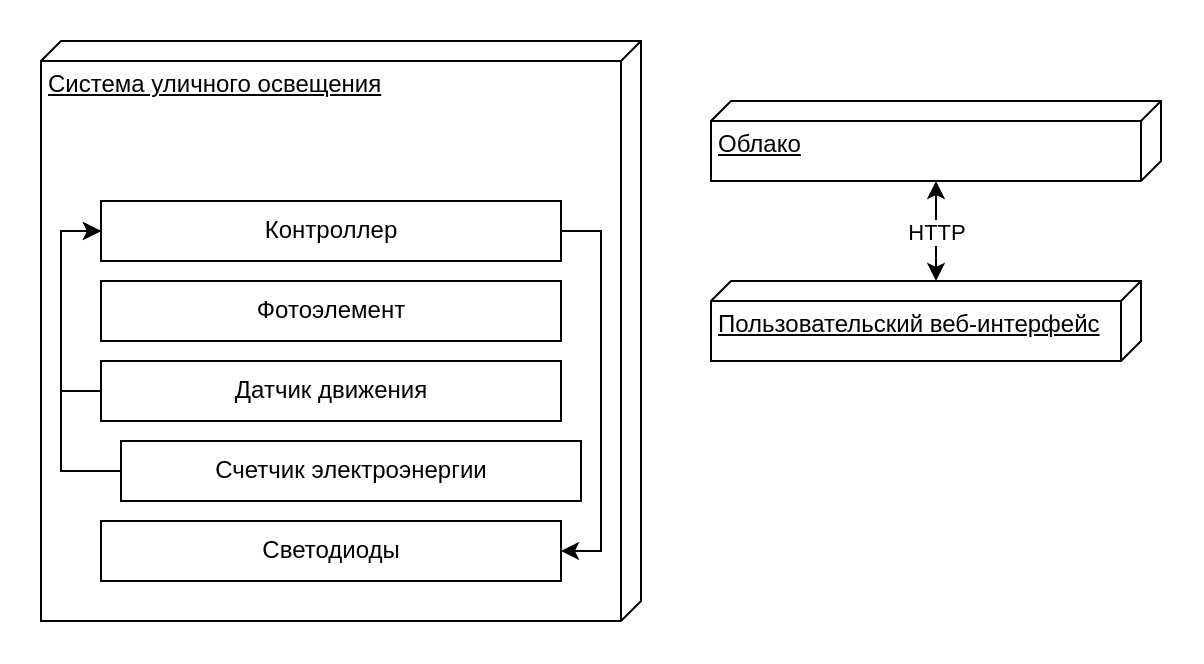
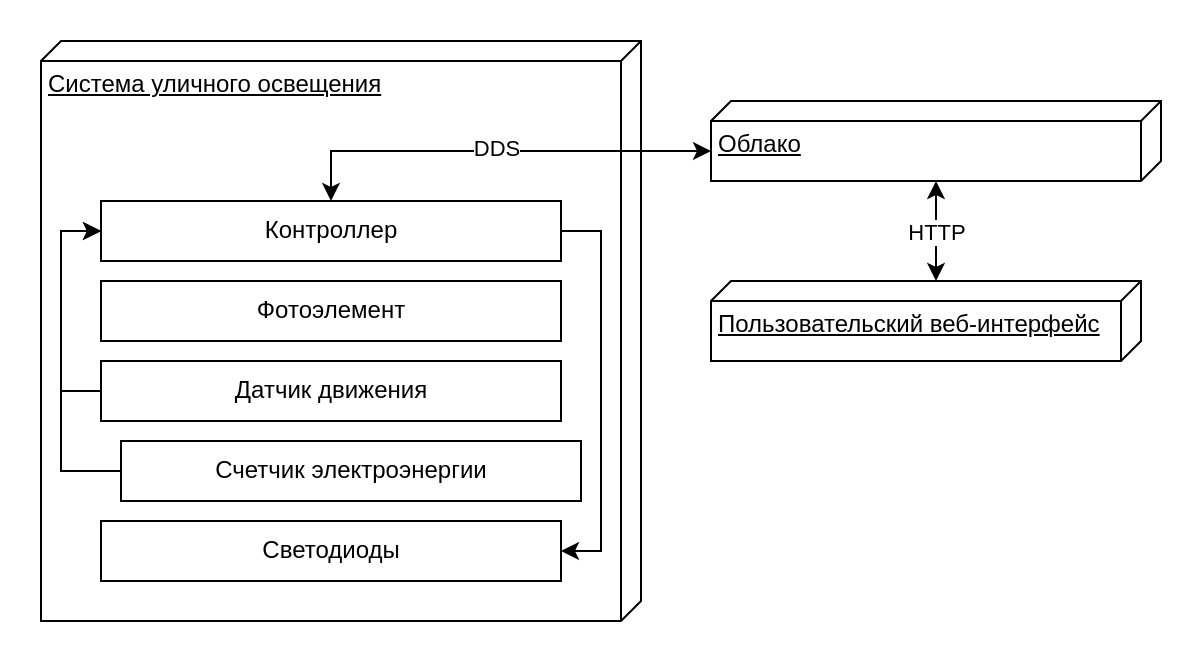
  <mxCell id="0" />
  <mxCell id="1" parent="0" />
  <mxCell id="2" value="Система уличного освещения" style="verticalAlign=top;align=left;spacingTop=8;spacingLeft=2;spacingRight=12;shape=cube;size=10;direction=south;fontStyle=4;html=1;" parent="1" vertex="1"><mxGeometry x="20" width="300" height="290" as="geometry" y="20" /></mxCell>
  <mxCell id="3" style="edgeStyle=orthogonalEdgeStyle;rounded=0;orthogonalLoop=1;jettySize=auto;html=1;exitX=1;exitY=0.5;exitDx=0;exitDy=0;entryX=1;entryY=0.5;entryDx=0;entryDy=0;" parent="1" source="6" target="10" edge="1"><mxGeometry relative="1" as="geometry" /></mxCell>
+ <mxCell id="4" style="edgeStyle=orthogonalEdgeStyle;rounded=0;orthogonalLoop=1;jettySize=auto;html=1;entryX=0;entryY=0;entryDx=25;entryDy=225;entryPerimeter=0;startArrow=classic;startFill=1;" parent="1" source="6" target="15" edge="1"><mxGeometry relative="1" as="geometry"><Array as="points"><mxPoint x="165" y="75" /></Array></mxGeometry></mxCell>
+ <mxCell id="5" value="DDS" style="edgeLabel;html=1;align=center;verticalAlign=middle;resizable=0;points=[];" vertex="1" connectable="0" parent="4"><mxGeometry x="-0.003" y="2" relative="1" as="geometry"><mxPoint as="offset" /></mxGeometry></mxCell>
  <mxCell id="6" value="Контроллер" style="html=1;" parent="1" vertex="1"><mxGeometry x="50" y="100" width="230" height="30" as="geometry" /></mxCell>
  <mxCell id="7" value="Фотоэлемент" style="html=1;" parent="1" vertex="1"><mxGeometry x="50" y="140" width="230" height="30" as="geometry" /></mxCell>
  <mxCell id="8" style="edgeStyle=orthogonalEdgeStyle;rounded=0;orthogonalLoop=1;jettySize=auto;html=1;entryX=0;entryY=0.5;entryDx=0;entryDy=0;" parent="1" source="9" target="6" edge="1"><mxGeometry relative="1" as="geometry"><Array as="points"><mxPoint x="30" y="235" /><mxPoint x="30" y="115" /></Array></mxGeometry></mxCell>
  <mxCell id="9" value="Счетчик электроэнергии" style="html=1;" parent="1" vertex="1"><mxGeometry x="60" y="220" width="230" height="30" as="geometry" /></mxCell>
  <mxCell id="10" value="Светодиоды" style="html=1;" parent="1" vertex="1"><mxGeometry x="50" y="260" width="230" height="30" as="geometry" /></mxCell>
  <mxCell id="11" style="edgeStyle=orthogonalEdgeStyle;rounded=0;orthogonalLoop=1;jettySize=auto;html=1;entryX=0;entryY=0.5;entryDx=0;entryDy=0;" parent="1" source="12" target="6" edge="1"><mxGeometry relative="1" as="geometry"><Array as="points"><mxPoint x="30" y="195" /><mxPoint x="30" y="115" /></Array></mxGeometry></mxCell>
  <mxCell id="12" value="Датчик движения" style="html=1;" parent="1" vertex="1"><mxGeometry x="50" y="180" width="230" height="30" as="geometry" /></mxCell>
  <mxCell id="13" style="edgeStyle=orthogonalEdgeStyle;rounded=0;orthogonalLoop=1;jettySize=auto;html=1;entryX=0;entryY=0;entryDx=0;entryDy=102.5;entryPerimeter=0;startArrow=classic;startFill=1;" parent="1" source="15" target="16" edge="1"><mxGeometry relative="1" as="geometry"><Array as="points"><mxPoint x="468" y="110" /><mxPoint x="468" y="110" /></Array></mxGeometry></mxCell>
  <mxCell id="14" value="HTTP" style="edgeLabel;html=1;align=center;verticalAlign=middle;resizable=0;points=[];" vertex="1" connectable="0" parent="13"><mxGeometry x="0.284" relative="1" as="geometry"><mxPoint y="-7" as="offset" /></mxGeometry></mxCell>
  <mxCell id="15" value="Облако" style="verticalAlign=top;align=left;spacingTop=8;spacingLeft=2;spacingRight=12;shape=cube;size=10;direction=south;fontStyle=4;html=1;" parent="1" vertex="1"><mxGeometry x="355" y="50" width="225" height="40" as="geometry" /></mxCell>
  <mxCell id="16" value="Пользовательский веб-интерфейс" style="verticalAlign=top;align=left;spacingTop=8;spacingLeft=2;spacingRight=12;shape=cube;size=10;direction=south;fontStyle=4;html=1;" parent="1" vertex="1"><mxGeometry x="355" y="140" width="215" height="40" as="geometry" /></mxCell>
